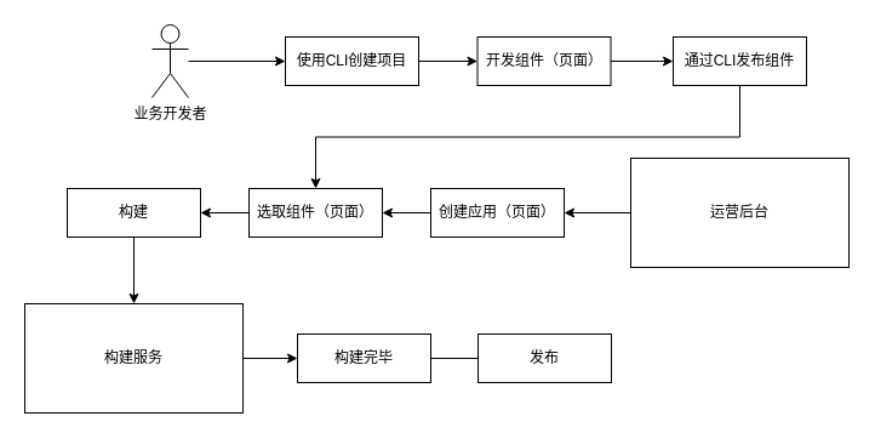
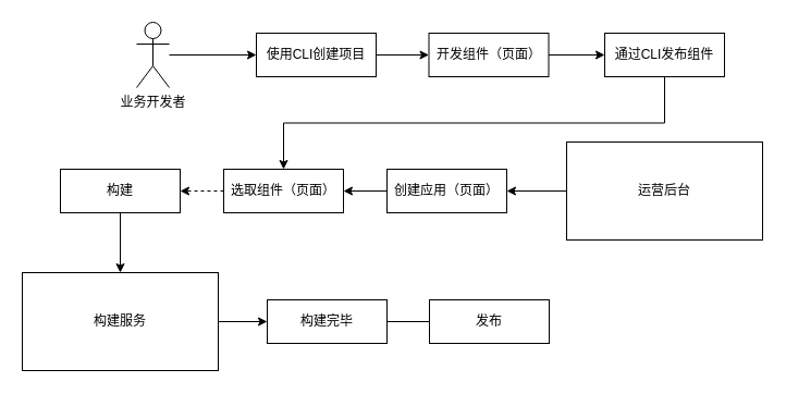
  <mxCell id="0" />
  <mxCell id="1" parent="0" />
  <mxCell id="2" style="edgeStyle=orthogonalEdgeStyle;rounded=0;orthogonalLoop=1;jettySize=auto;html=1;entryX=0;entryY=0.5;entryDx=0;entryDy=0;" edge="1" parent="1" source="3" target="5"><mxGeometry relative="1" as="geometry" /></mxCell>
  <mxCell id="3" value="业务开发者" style="shape=umlActor;verticalLabelPosition=bottom;verticalAlign=top;html=1;outlineConnect=0;" vertex="1" parent="1"><mxGeometry x="125" y="20" width="30" height="60" as="geometry" /></mxCell>
  <mxCell id="4" style="edgeStyle=orthogonalEdgeStyle;rounded=0;orthogonalLoop=1;jettySize=auto;html=1;exitX=1;exitY=0.5;exitDx=0;exitDy=0;entryX=0;entryY=0.5;entryDx=0;entryDy=0;" edge="1" parent="1" source="5" target="7"><mxGeometry relative="1" as="geometry" /></mxCell>
  <mxCell id="5" value="使用CLI创建项目" style="rounded=0;whiteSpace=wrap;html=1;" vertex="1" parent="1"><mxGeometry x="235" y="30" width="110" height="40" as="geometry" /></mxCell>
  <mxCell id="6" style="edgeStyle=orthogonalEdgeStyle;rounded=0;orthogonalLoop=1;jettySize=auto;html=1;exitX=1;exitY=0.5;exitDx=0;exitDy=0;entryX=0;entryY=0.5;entryDx=0;entryDy=0;" edge="1" parent="1" source="7" target="9"><mxGeometry relative="1" as="geometry" /></mxCell>
  <mxCell id="7" value="开发组件（页面）" style="rounded=0;whiteSpace=wrap;html=1;" vertex="1" parent="1"><mxGeometry x="393.5" y="30" width="110" height="40" as="geometry" /></mxCell>
  <mxCell id="8" style="edgeStyle=orthogonalEdgeStyle;rounded=0;orthogonalLoop=1;jettySize=auto;html=1;exitX=0.5;exitY=1;exitDx=0;exitDy=0;" edge="1" parent="1" source="9" target="15"><mxGeometry relative="1" as="geometry" /></mxCell>
  <mxCell id="9" value="通过CLI发布组件" style="rounded=0;whiteSpace=wrap;html=1;" vertex="1" parent="1"><mxGeometry x="555" y="30" width="110" height="40" as="geometry" /></mxCell>
  <mxCell id="10" style="edgeStyle=orthogonalEdgeStyle;rounded=0;orthogonalLoop=1;jettySize=auto;html=1;entryX=1;entryY=0.5;entryDx=0;entryDy=0;" edge="1" parent="1" source="11" target="13"><mxGeometry relative="1" as="geometry" /></mxCell>
  <mxCell id="11" value="运营后台" style="rounded=0;whiteSpace=wrap;html=1;" vertex="1" parent="1"><mxGeometry x="520" y="130" width="180" height="90" as="geometry" /></mxCell>
  <mxCell id="12" style="edgeStyle=orthogonalEdgeStyle;rounded=0;orthogonalLoop=1;jettySize=auto;html=1;entryX=1;entryY=0.5;entryDx=0;entryDy=0;" edge="1" parent="1" source="13" target="15"><mxGeometry relative="1" as="geometry" /></mxCell>
  <mxCell id="13" value="创建应用（页面）" style="rounded=0;whiteSpace=wrap;html=1;" vertex="1" parent="1"><mxGeometry x="355" y="155" width="110" height="40" as="geometry" /></mxCell>
- <mxCell id="14" style="edgeStyle=orthogonalEdgeStyle;rounded=0;orthogonalLoop=1;jettySize=auto;html=1;entryX=1;entryY=0.5;entryDx=0;entryDy=0;" edge="1" parent="1" source="15" target="17"><mxGeometry relative="1" as="geometry" /></mxCell>
+ <mxCell id="14" style="edgeStyle=orthogonalEdgeStyle;rounded=0;orthogonalLoop=1;jettySize=auto;html=1;entryX=1;entryY=0.5;entryDx=0;entryDy=0;dashed=1;" edge="1" parent="1" source="15" target="17"><mxGeometry relative="1" as="geometry" /></mxCell>
  <mxCell id="15" value="选取组件（页面）" style="rounded=0;whiteSpace=wrap;html=1;" vertex="1" parent="1"><mxGeometry x="205" y="155" width="110" height="40" as="geometry" /></mxCell>
  <mxCell id="16" style="edgeStyle=orthogonalEdgeStyle;rounded=0;orthogonalLoop=1;jettySize=auto;html=1;exitX=0.5;exitY=1;exitDx=0;exitDy=0;entryX=0.5;entryY=0;entryDx=0;entryDy=0;" edge="1" parent="1" source="17" target="19"><mxGeometry relative="1" as="geometry" /></mxCell>
  <mxCell id="17" value="构建" style="rounded=0;whiteSpace=wrap;html=1;" vertex="1" parent="1"><mxGeometry x="55" y="155" width="110" height="40" as="geometry" /></mxCell>
  <mxCell id="18" style="edgeStyle=orthogonalEdgeStyle;rounded=0;orthogonalLoop=1;jettySize=auto;html=1;entryX=0;entryY=0.5;entryDx=0;entryDy=0;" edge="1" parent="1" source="19" target="21"><mxGeometry relative="1" as="geometry" /></mxCell>
  <mxCell id="19" value="构建服务" style="rounded=0;whiteSpace=wrap;html=1;" vertex="1" parent="1"><mxGeometry x="20" y="250" width="180" height="90" as="geometry" /></mxCell>
  <mxCell id="20" style="edgeStyle=orthogonalEdgeStyle;rounded=0;orthogonalLoop=1;jettySize=auto;html=1;entryX=0;entryY=0.5;entryDx=0;entryDy=0;endArrow=none;" edge="1" parent="1" source="21" target="22"><mxGeometry relative="1" as="geometry" /></mxCell>
  <mxCell id="21" value="构建完毕" style="rounded=0;whiteSpace=wrap;html=1;" vertex="1" parent="1"><mxGeometry x="245" y="275" width="110" height="40" as="geometry" /></mxCell>
  <mxCell id="22" value="发布" style="rounded=0;whiteSpace=wrap;html=1;" vertex="1" parent="1"><mxGeometry x="394" y="275" width="110" height="40" as="geometry" /></mxCell>
